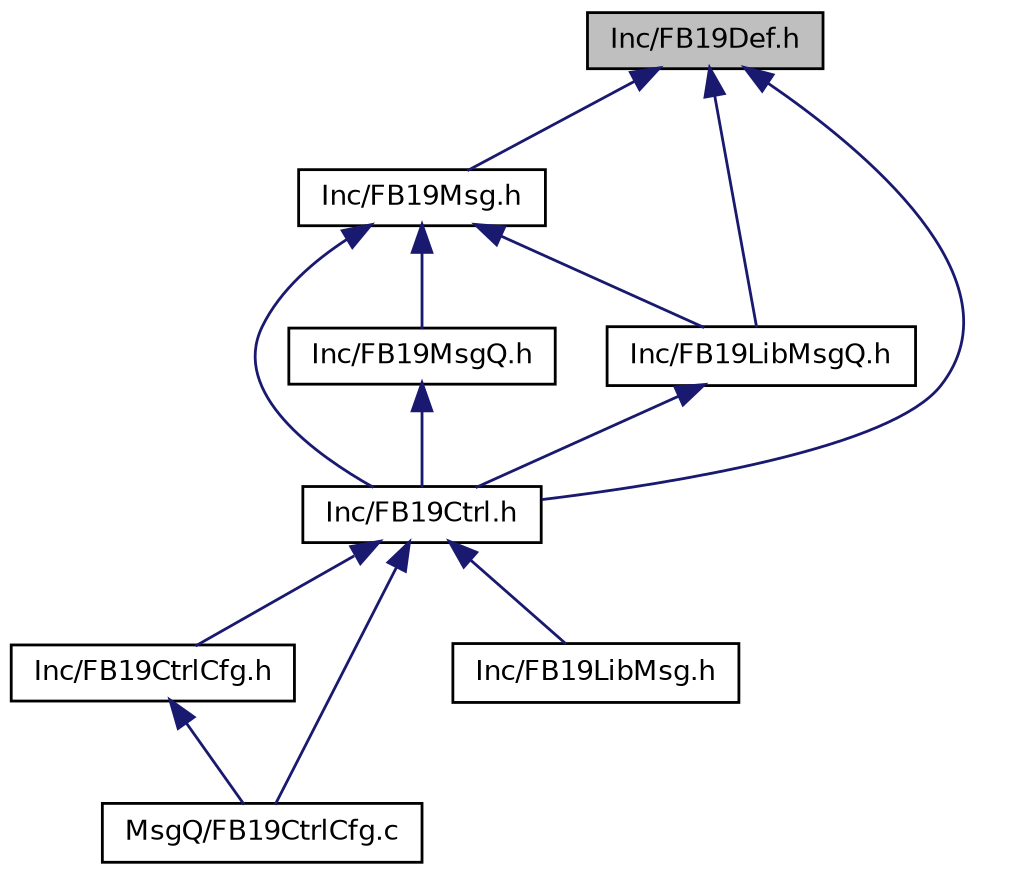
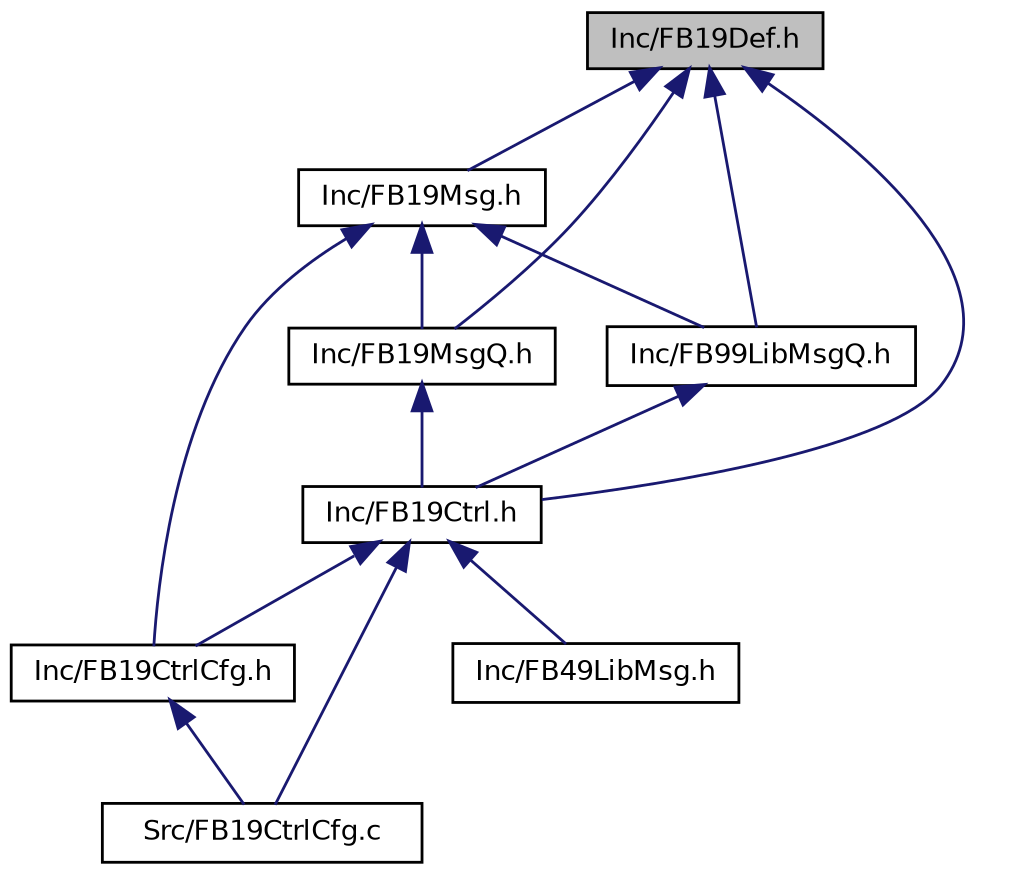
  digraph {
    node [color=black fillcolor=white fontname=Helvetica fontsize=10 shape=record style=filled]
    edge [color=midnightblue dir=back fontname=Helvetica fontsize=10 labelfontname=Helvetica labelfontsize=10 style=solid]
    n1 [fillcolor=grey75 fontcolor=black height=0.2 label="Inc/FB19Def.h" width=0.4]
    n2 [height=0.2 label="Inc/FB19Ctrl.h" width=0.4]
-   n3 [height=0.2 label="Inc/FB19LibMsgQ.h" width=0.4]
+   n3 [height=0.2 label="Inc/FB99LibMsgQ.h" width=0.4]
    n4 [height=0.2 label="Inc/FB19Msg.h" width=0.4]
    n5 [height=0.2 label="Inc/FB19MsgQ.h" width=0.4]
    n6 [height=0.2 label="Inc/FB19CtrlCfg.h" width=0.4]
-   n7 [height=0.2 label="MsgQ/FB19CtrlCfg.c" width=0.4]
-   n8 [height=0.2 label="Inc/FB19LibMsg.h" width=0.4]
+   n7 [height=0.2 label="Src/FB19CtrlCfg.c" width=0.4]
+   n8 [height=0.2 label="Inc/FB49LibMsg.h" width=0.4]
    n1 -> n2
    n1 -> n3
    n1 -> n4
+   n1 -> n5
    n2 -> n6
    n2 -> n7
    n2 -> n8
    n3 -> n2
-   n4 -> n2
+   n4 -> n6
    n4 -> n3
    n4 -> n5
    n5 -> n2
    n6 -> n7
  }
